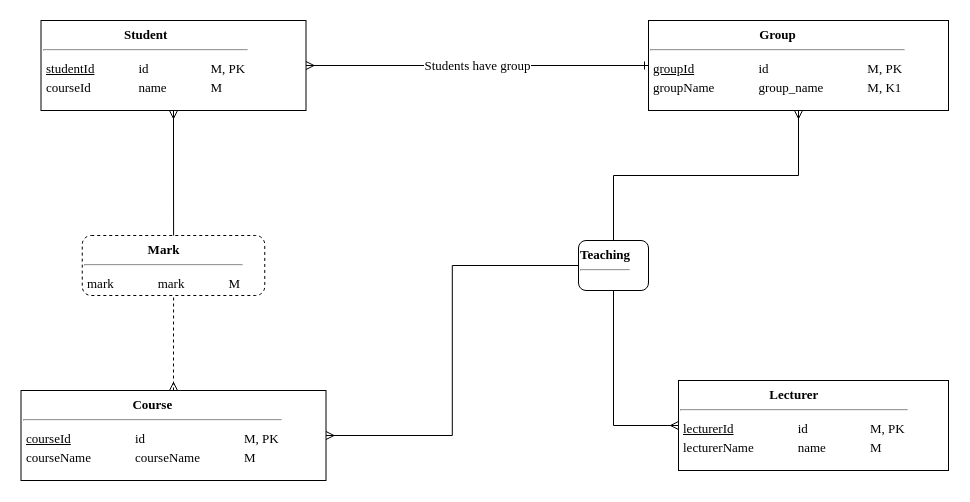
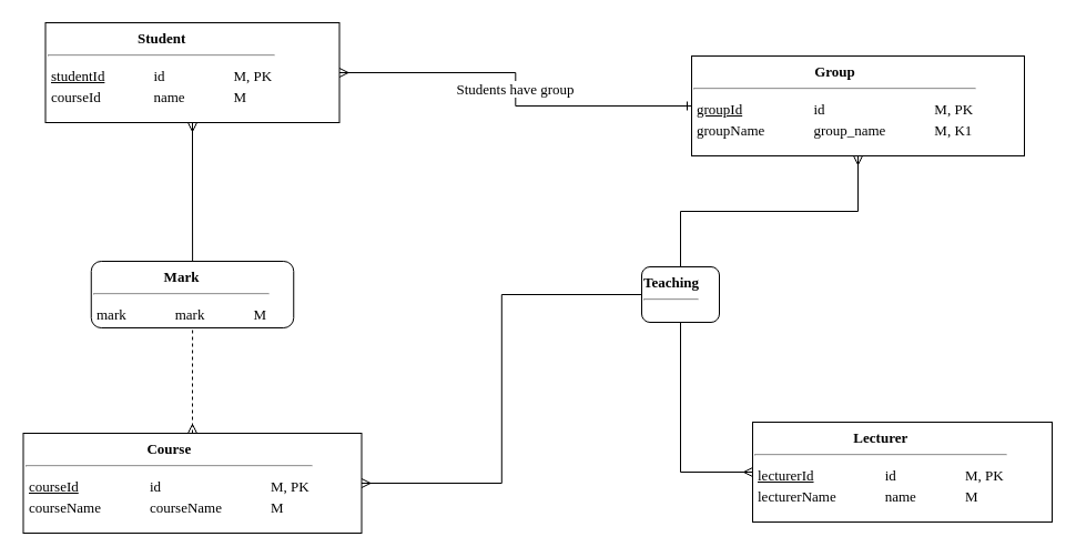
  <mxCell id="0" />
  <mxCell id="1" parent="0" />
  <mxCell id="2" value="Students have group" style="edgeStyle=orthogonalEdgeStyle;rounded=0;orthogonalLoop=1;jettySize=auto;html=1;fontFamily=Verdana;fontSize=13;endArrow=ERone;endFill=0;startArrow=ERmany;startFill=0;" parent="1" source="3" target="4" edge="1"><mxGeometry relative="1" as="geometry"><mxPoint x="388" y="45" as="targetPoint" /></mxGeometry></mxCell>
  <mxCell id="3" value="&lt;div style=&quot;text-align: center ; font-size: 13px&quot;&gt;&lt;b style=&quot;font-size: 13px&quot;&gt;Student&lt;/b&gt;&lt;/div&gt;&lt;hr style=&quot;font-size: 13px&quot;&gt;&lt;table style=&quot;font-size: 13px&quot;&gt;&lt;tbody style=&quot;font-size: 13px&quot;&gt;&lt;tr style=&quot;font-size: 13px&quot;&gt;&lt;td style=&quot;font-size: 13px&quot;&gt;&lt;u&gt;studentId&lt;/u&gt;&lt;/td&gt;&lt;td style=&quot;font-size: 13px&quot;&gt;&lt;blockquote style=&quot;margin: 0px 0px 0px 40px ; border: none ; padding: 0px ; font-size: 13px&quot;&gt;id&lt;/blockquote&gt;&lt;/td&gt;&lt;td style=&quot;font-size: 13px&quot;&gt;&lt;blockquote style=&quot;margin: 0px 0px 0px 40px ; border: none ; padding: 0px ; font-size: 13px&quot;&gt;M, PK&lt;/blockquote&gt;&lt;/td&gt;&lt;/tr&gt;&lt;tr style=&quot;font-size: 13px&quot;&gt;&lt;td style=&quot;font-size: 13px&quot;&gt;courseId&lt;/td&gt;&lt;td style=&quot;font-size: 13px&quot;&gt;&lt;blockquote style=&quot;margin: 0px 0px 0px 40px ; border: none ; padding: 0px ; font-size: 13px&quot;&gt;name&lt;/blockquote&gt;&lt;/td&gt;&lt;td style=&quot;font-size: 13px&quot;&gt;&lt;blockquote style=&quot;margin: 0px 0px 0px 40px ; border: none ; padding: 0px ; font-size: 13px&quot;&gt;M&lt;/blockquote&gt;&lt;/td&gt;&lt;/tr&gt;&lt;/tbody&gt;&lt;/table&gt;" style="rounded=0;whiteSpace=wrap;html=1;labelBackgroundColor=none;fontFamily=Verdana;fontSize=13;align=left;verticalAlign=top;" parent="1" vertex="1"><mxGeometry x="40.5" y="20" width="265" height="90" as="geometry" /></mxCell>
- <mxCell id="4" value="&lt;div style=&quot;text-align: center ; font-size: 13px&quot;&gt;&lt;b style=&quot;font-size: 13px&quot;&gt;Group&lt;/b&gt;&lt;/div&gt;&lt;hr style=&quot;font-size: 13px&quot;&gt;&lt;table style=&quot;font-size: 13px&quot;&gt;&lt;tbody style=&quot;font-size: 13px&quot;&gt;&lt;tr style=&quot;font-size: 13px&quot;&gt;&lt;td style=&quot;font-size: 13px&quot;&gt;&lt;u&gt;groupId&lt;/u&gt;&lt;/td&gt;&lt;td style=&quot;font-size: 13px&quot;&gt;&lt;blockquote style=&quot;margin: 0px 0px 0px 40px ; border: none ; padding: 0px ; font-size: 13px&quot;&gt;id&lt;/blockquote&gt;&lt;/td&gt;&lt;td style=&quot;font-size: 13px&quot;&gt;&lt;blockquote style=&quot;margin: 0px 0px 0px 40px ; border: none ; padding: 0px ; font-size: 13px&quot;&gt;M, PK&lt;/blockquote&gt;&lt;/td&gt;&lt;/tr&gt;&lt;tr style=&quot;font-size: 13px&quot;&gt;&lt;td style=&quot;font-size: 13px&quot;&gt;groupName&lt;/td&gt;&lt;td style=&quot;font-size: 13px&quot;&gt;&lt;blockquote style=&quot;margin: 0px 0px 0px 40px ; border: none ; padding: 0px ; font-size: 13px&quot;&gt;group_name&lt;/blockquote&gt;&lt;/td&gt;&lt;td style=&quot;font-size: 13px&quot;&gt;&lt;blockquote style=&quot;margin: 0px 0px 0px 40px ; border: none ; padding: 0px ; font-size: 13px&quot;&gt;M, K1&lt;/blockquote&gt;&lt;/td&gt;&lt;/tr&gt;&lt;/tbody&gt;&lt;/table&gt;" style="rounded=0;whiteSpace=wrap;html=1;labelBackgroundColor=none;fontFamily=Verdana;fontSize=13;align=left;verticalAlign=top;" parent="1" vertex="1"><mxGeometry x="648" y="20" width="300" height="90" as="geometry" /></mxCell>
+ <mxCell id="4" value="&lt;div style=&quot;text-align: center ; font-size: 13px&quot;&gt;&lt;b style=&quot;font-size: 13px&quot;&gt;Group&lt;/b&gt;&lt;/div&gt;&lt;hr style=&quot;font-size: 13px&quot;&gt;&lt;table style=&quot;font-size: 13px&quot;&gt;&lt;tbody style=&quot;font-size: 13px&quot;&gt;&lt;tr style=&quot;font-size: 13px&quot;&gt;&lt;td style=&quot;font-size: 13px&quot;&gt;&lt;u&gt;groupId&lt;/u&gt;&lt;/td&gt;&lt;td style=&quot;font-size: 13px&quot;&gt;&lt;blockquote style=&quot;margin: 0px 0px 0px 40px ; border: none ; padding: 0px ; font-size: 13px&quot;&gt;id&lt;/blockquote&gt;&lt;/td&gt;&lt;td style=&quot;font-size: 13px&quot;&gt;&lt;blockquote style=&quot;margin: 0px 0px 0px 40px ; border: none ; padding: 0px ; font-size: 13px&quot;&gt;M, PK&lt;/blockquote&gt;&lt;/td&gt;&lt;/tr&gt;&lt;tr style=&quot;font-size: 13px&quot;&gt;&lt;td style=&quot;font-size: 13px&quot;&gt;groupName&lt;/td&gt;&lt;td style=&quot;font-size: 13px&quot;&gt;&lt;blockquote style=&quot;margin: 0px 0px 0px 40px ; border: none ; padding: 0px ; font-size: 13px&quot;&gt;group_name&lt;/blockquote&gt;&lt;/td&gt;&lt;td style=&quot;font-size: 13px&quot;&gt;&lt;blockquote style=&quot;margin: 0px 0px 0px 40px ; border: none ; padding: 0px ; font-size: 13px&quot;&gt;M, K1&lt;/blockquote&gt;&lt;/td&gt;&lt;/tr&gt;&lt;/tbody&gt;&lt;/table&gt;" style="rounded=0;whiteSpace=wrap;html=1;labelBackgroundColor=none;fontFamily=Verdana;fontSize=13;align=left;verticalAlign=top;" parent="1" vertex="1"><mxGeometry x="623" y="50" width="300" height="90" as="geometry" /></mxCell>
  <mxCell id="5" value="&lt;div style=&quot;text-align: center ; font-size: 13px&quot;&gt;&lt;b style=&quot;font-size: 13px&quot;&gt;Lecturer&lt;/b&gt;&lt;/div&gt;&lt;hr style=&quot;font-size: 13px&quot;&gt;&lt;table style=&quot;font-size: 13px&quot;&gt;&lt;tbody style=&quot;font-size: 13px&quot;&gt;&lt;tr style=&quot;font-size: 13px&quot;&gt;&lt;td style=&quot;font-size: 13px&quot;&gt;&lt;u&gt;lecturerId&lt;/u&gt;&lt;/td&gt;&lt;td style=&quot;font-size: 13px&quot;&gt;&lt;blockquote style=&quot;margin: 0px 0px 0px 40px ; border: none ; padding: 0px ; font-size: 13px&quot;&gt;id&lt;/blockquote&gt;&lt;/td&gt;&lt;td style=&quot;font-size: 13px&quot;&gt;&lt;blockquote style=&quot;margin: 0px 0px 0px 40px ; border: none ; padding: 0px ; font-size: 13px&quot;&gt;M, PK&lt;/blockquote&gt;&lt;/td&gt;&lt;/tr&gt;&lt;tr style=&quot;font-size: 13px&quot;&gt;&lt;td style=&quot;font-size: 13px&quot;&gt;lecturerName&lt;/td&gt;&lt;td style=&quot;font-size: 13px&quot;&gt;&lt;blockquote style=&quot;margin: 0px 0px 0px 40px ; border: none ; padding: 0px ; font-size: 13px&quot;&gt;name&lt;/blockquote&gt;&lt;/td&gt;&lt;td style=&quot;font-size: 13px&quot;&gt;&lt;blockquote style=&quot;margin: 0px 0px 0px 40px ; border: none ; padding: 0px ; font-size: 13px&quot;&gt;M&lt;/blockquote&gt;&lt;/td&gt;&lt;/tr&gt;&lt;/tbody&gt;&lt;/table&gt;" style="rounded=0;whiteSpace=wrap;html=1;labelBackgroundColor=none;fontFamily=Verdana;fontSize=13;align=left;verticalAlign=top;" parent="1" vertex="1"><mxGeometry x="678" y="380" width="270" height="90" as="geometry" /></mxCell>
  <mxCell id="6" value="&lt;div style=&quot;text-align: center ; font-size: 13px&quot;&gt;&lt;b style=&quot;font-size: 13px&quot;&gt;Course&lt;/b&gt;&lt;/div&gt;&lt;hr style=&quot;font-size: 13px&quot;&gt;&lt;table style=&quot;font-size: 13px&quot;&gt;&lt;tbody style=&quot;font-size: 13px&quot;&gt;&lt;tr style=&quot;font-size: 13px&quot;&gt;&lt;td style=&quot;font-size: 13px&quot;&gt;&lt;u&gt;courseId&lt;/u&gt;&lt;/td&gt;&lt;td style=&quot;font-size: 13px&quot;&gt;&lt;blockquote style=&quot;margin: 0px 0px 0px 40px ; border: none ; padding: 0px ; font-size: 13px&quot;&gt;id&lt;/blockquote&gt;&lt;/td&gt;&lt;td style=&quot;font-size: 13px&quot;&gt;&lt;blockquote style=&quot;margin: 0px 0px 0px 40px ; border: none ; padding: 0px ; font-size: 13px&quot;&gt;M, PK&lt;/blockquote&gt;&lt;/td&gt;&lt;/tr&gt;&lt;tr style=&quot;font-size: 13px&quot;&gt;&lt;td style=&quot;font-size: 13px&quot;&gt;courseName&lt;/td&gt;&lt;td style=&quot;font-size: 13px&quot;&gt;&lt;blockquote style=&quot;margin: 0px 0px 0px 40px ; border: none ; padding: 0px ; font-size: 13px&quot;&gt;courseName&lt;/blockquote&gt;&lt;/td&gt;&lt;td style=&quot;font-size: 13px&quot;&gt;&lt;blockquote style=&quot;margin: 0px 0px 0px 40px ; border: none ; padding: 0px ; font-size: 13px&quot;&gt;M&lt;/blockquote&gt;&lt;/td&gt;&lt;/tr&gt;&lt;/tbody&gt;&lt;/table&gt;" style="rounded=0;whiteSpace=wrap;html=1;labelBackgroundColor=none;fontFamily=Verdana;fontSize=13;align=left;verticalAlign=top;" parent="1" vertex="1"><mxGeometry x="20.5" y="390" width="305" height="90" as="geometry" /></mxCell>
- <mxCell id="7" value="&lt;div style=&quot;text-align: center ; font-size: 13px&quot;&gt;&lt;b style=&quot;font-size: 13px&quot;&gt;Mark&lt;/b&gt;&lt;/div&gt;&lt;hr style=&quot;font-size: 13px&quot;&gt;&lt;table style=&quot;font-size: 13px&quot;&gt;&lt;tbody style=&quot;font-size: 13px&quot;&gt;&lt;tr style=&quot;font-size: 13px&quot;&gt;&lt;td style=&quot;font-size: 13px&quot;&gt;mark&lt;/td&gt;&lt;td style=&quot;font-size: 13px&quot;&gt;&lt;blockquote style=&quot;margin: 0px 0px 0px 40px ; border: none ; padding: 0px ; font-size: 13px&quot;&gt;mark&lt;/blockquote&gt;&lt;/td&gt;&lt;td style=&quot;font-size: 13px&quot;&gt;&lt;blockquote style=&quot;margin: 0px 0px 0px 40px ; border: none ; padding: 0px ; font-size: 13px&quot;&gt;M&lt;/blockquote&gt;&lt;/td&gt;&lt;/tr&gt;&lt;/tbody&gt;&lt;/table&gt;" style="rounded=1;whiteSpace=wrap;html=1;labelBackgroundColor=none;fontFamily=Verdana;fontSize=13;align=left;verticalAlign=top;dashed=1;" parent="1" vertex="1"><mxGeometry x="81.75" y="235" width="182.5" height="60" as="geometry" /></mxCell>
+ <mxCell id="7" value="&lt;div style=&quot;text-align: center ; font-size: 13px&quot;&gt;&lt;b style=&quot;font-size: 13px&quot;&gt;Mark&lt;/b&gt;&lt;/div&gt;&lt;hr style=&quot;font-size: 13px&quot;&gt;&lt;table style=&quot;font-size: 13px&quot;&gt;&lt;tbody style=&quot;font-size: 13px&quot;&gt;&lt;tr style=&quot;font-size: 13px&quot;&gt;&lt;td style=&quot;font-size: 13px&quot;&gt;mark&lt;/td&gt;&lt;td style=&quot;font-size: 13px&quot;&gt;&lt;blockquote style=&quot;margin: 0px 0px 0px 40px ; border: none ; padding: 0px ; font-size: 13px&quot;&gt;mark&lt;/blockquote&gt;&lt;/td&gt;&lt;td style=&quot;font-size: 13px&quot;&gt;&lt;blockquote style=&quot;margin: 0px 0px 0px 40px ; border: none ; padding: 0px ; font-size: 13px&quot;&gt;M&lt;/blockquote&gt;&lt;/td&gt;&lt;/tr&gt;&lt;/tbody&gt;&lt;/table&gt;" style="rounded=1;whiteSpace=wrap;html=1;labelBackgroundColor=none;fontFamily=Verdana;fontSize=13;align=left;verticalAlign=top;" parent="1" vertex="1"><mxGeometry x="81.75" y="235" width="182.5" height="60" as="geometry" /></mxCell>
  <mxCell id="8" value="" style="endArrow=none;html=1;fontFamily=Verdana;fontSize=13;edgeStyle=orthogonalEdgeStyle;rounded=0;endFill=0;startArrow=ERmany;startFill=0;" parent="1" source="3" target="7" edge="1"><mxGeometry width="50" height="50" relative="1" as="geometry"><mxPoint x="518" y="240" as="sourcePoint" /><mxPoint x="568" y="190" as="targetPoint" /></mxGeometry></mxCell>
  <mxCell id="9" value="" style="endArrow=none;html=1;fontFamily=Verdana;fontSize=13;edgeStyle=orthogonalEdgeStyle;rounded=0;endFill=0;startArrow=ERmany;startFill=0;dashed=1;" parent="1" source="6" target="7" edge="1"><mxGeometry width="50" height="50" relative="1" as="geometry"><mxPoint x="183" y="130" as="sourcePoint" /><mxPoint x="183" y="250" as="targetPoint" /></mxGeometry></mxCell>
  <mxCell id="10" value="" style="endArrow=none;html=1;fontFamily=Verdana;fontSize=13;edgeStyle=orthogonalEdgeStyle;rounded=0;endFill=0;startArrow=ERmany;startFill=0;entryX=0.5;entryY=1;entryDx=0;entryDy=0;" parent="1" source="5" target="12" edge="1"><mxGeometry width="50" height="50" relative="1" as="geometry"><mxPoint x="518" y="360" as="sourcePoint" /><mxPoint x="583" y="295" as="targetPoint" /></mxGeometry></mxCell>
  <mxCell id="11" value="" style="endArrow=none;html=1;fontFamily=Verdana;fontSize=13;edgeStyle=orthogonalEdgeStyle;rounded=0;endFill=0;startArrow=ERmany;startFill=0;entryX=0;entryY=0.5;entryDx=0;entryDy=0;" parent="1" source="6" target="12" edge="1"><mxGeometry width="50" height="50" relative="1" as="geometry"><mxPoint x="348" y="465" as="sourcePoint" /><mxPoint x="548" y="265" as="targetPoint" /></mxGeometry></mxCell>
  <mxCell id="12" value="&lt;div style=&quot;text-align: center ; font-size: 13px&quot;&gt;&lt;b style=&quot;font-size: 13px&quot;&gt;Teaching&lt;/b&gt;&lt;/div&gt;&lt;hr style=&quot;font-size: 13px&quot;&gt;&lt;table style=&quot;font-size: 13px&quot;&gt;&lt;tbody style=&quot;font-size: 13px&quot;&gt;&lt;/tbody&gt;&lt;/table&gt;" style="rounded=1;whiteSpace=wrap;html=1;labelBackgroundColor=none;fontFamily=Verdana;fontSize=13;align=left;verticalAlign=top;" vertex="1" parent="1"><mxGeometry x="578" y="240" width="70" height="50" as="geometry" /></mxCell>
  <mxCell id="13" value="" style="endArrow=none;html=1;fontFamily=Verdana;fontSize=13;edgeStyle=orthogonalEdgeStyle;rounded=0;endFill=0;startArrow=ERmany;startFill=0;" edge="1" parent="1" source="4" target="12"><mxGeometry width="50" height="50" relative="1" as="geometry"><mxPoint x="748" y="435" as="sourcePoint" /><mxPoint x="693" y="270" as="targetPoint" /></mxGeometry></mxCell>
